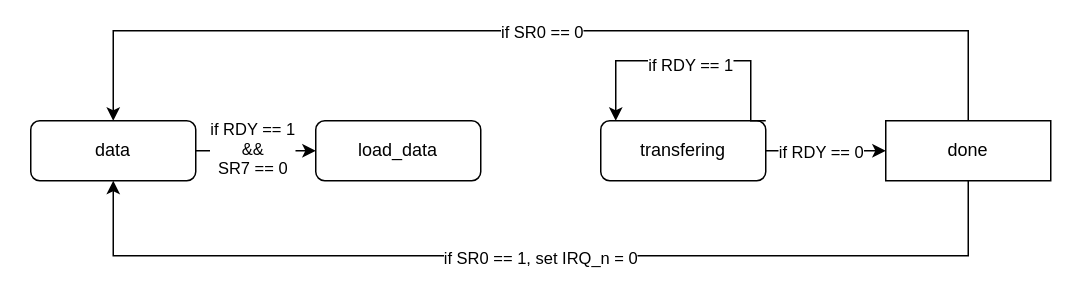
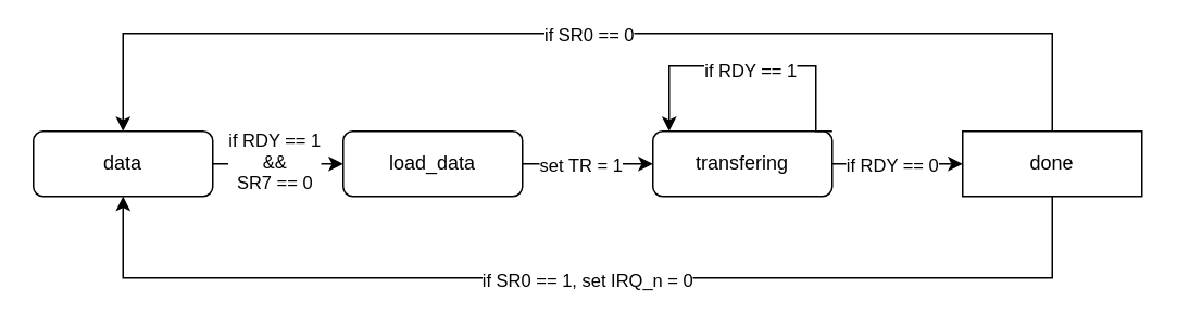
  <mxCell id="0" />
  <mxCell id="1" parent="0" />
  <mxCell id="2" value="" style="edgeStyle=orthogonalEdgeStyle;rounded=0;orthogonalLoop=1;jettySize=auto;html=1;" edge="1" parent="1" source="4" target="7"><mxGeometry relative="1" as="geometry" /></mxCell>
  <mxCell id="3" value="if RDY == 1&lt;div&gt;&amp;amp;&amp;amp;&lt;/div&gt;&lt;div&gt;SR7 == 0&lt;/div&gt;" style="edgeLabel;html=1;align=center;verticalAlign=middle;resizable=0;points=[];" vertex="1" connectable="0" parent="2"><mxGeometry x="-0.075" y="2" relative="1" as="geometry"><mxPoint as="offset" /></mxGeometry></mxCell>
  <mxCell id="4" value="data" style="rounded=1;whiteSpace=wrap;html=1;" vertex="1" parent="1"><mxGeometry x="20" y="80" width="110" height="40" as="geometry" /></mxCell>
+ <mxCell id="5" value="" style="edgeStyle=orthogonalEdgeStyle;rounded=0;orthogonalLoop=1;jettySize=auto;html=1;" edge="1" parent="1" source="7" target="10"><mxGeometry relative="1" as="geometry" /></mxCell>
+ <mxCell id="6" value="set TR = 1" style="edgeLabel;html=1;align=center;verticalAlign=middle;resizable=0;points=[];" vertex="1" connectable="0" parent="5"><mxGeometry x="-0.131" relative="1" as="geometry"><mxPoint as="offset" /></mxGeometry></mxCell>
  <mxCell id="7" value="load_data" style="rounded=1;whiteSpace=wrap;html=1;" vertex="1" parent="1"><mxGeometry x="210" y="80" width="110" height="40" as="geometry" /></mxCell>
  <mxCell id="8" value="" style="edgeStyle=orthogonalEdgeStyle;rounded=0;orthogonalLoop=1;jettySize=auto;html=1;" edge="1" parent="1" source="10" target="15"><mxGeometry relative="1" as="geometry" /></mxCell>
  <mxCell id="9" value="if RDY == 0" style="edgeLabel;html=1;align=center;verticalAlign=middle;resizable=0;points=[];" vertex="1" connectable="0" parent="8"><mxGeometry x="-0.11" relative="1" as="geometry"><mxPoint as="offset" /></mxGeometry></mxCell>
  <mxCell id="10" value="transfering" style="rounded=1;whiteSpace=wrap;html=1;" vertex="1" parent="1"><mxGeometry x="400" y="80" width="110" height="40" as="geometry" /></mxCell>
  <mxCell id="11" style="edgeStyle=orthogonalEdgeStyle;rounded=0;orthogonalLoop=1;jettySize=auto;html=1;entryX=0.5;entryY=0;entryDx=0;entryDy=0;" edge="1" parent="1" source="15" target="4"><mxGeometry relative="1" as="geometry"><Array as="points"><mxPoint x="645" y="20" /><mxPoint x="75" y="20" /></Array></mxGeometry></mxCell>
  <mxCell id="12" value="if SR0 == 0" style="edgeLabel;html=1;align=center;verticalAlign=middle;resizable=0;points=[];" vertex="1" connectable="0" parent="11"><mxGeometry x="0.001" relative="1" as="geometry"><mxPoint as="offset" /></mxGeometry></mxCell>
  <mxCell id="13" style="edgeStyle=orthogonalEdgeStyle;rounded=0;orthogonalLoop=1;jettySize=auto;html=1;entryX=0.5;entryY=1;entryDx=0;entryDy=0;" edge="1" parent="1" source="15" target="4"><mxGeometry relative="1" as="geometry"><Array as="points"><mxPoint x="645" y="170" /><mxPoint x="75" y="170" /></Array></mxGeometry></mxCell>
  <mxCell id="14" value="if SR0 == 1, set IRQ_n = 0" style="edgeLabel;html=1;align=center;verticalAlign=middle;resizable=0;points=[];" vertex="1" connectable="0" parent="13"><mxGeometry x="0.003" y="1" relative="1" as="geometry"><mxPoint as="offset" /></mxGeometry></mxCell>
  <mxCell id="15" value="done" style="whiteSpace=wrap;html=1;rounded=0;" vertex="1" parent="1"><mxGeometry x="590" y="80" width="110" height="40" as="geometry" /></mxCell>
  <mxCell id="16" style="edgeStyle=orthogonalEdgeStyle;rounded=0;orthogonalLoop=1;jettySize=auto;html=1;exitX=1;exitY=0;exitDx=0;exitDy=0;" edge="1" parent="1" source="10"><mxGeometry relative="1" as="geometry"><mxPoint x="410" y="80" as="targetPoint" /><Array as="points"><mxPoint x="500" y="80" /><mxPoint x="500" y="40" /><mxPoint x="410" y="40" /><mxPoint x="410" y="80" /></Array></mxGeometry></mxCell>
  <mxCell id="17" value="if RDY == 1" style="edgeLabel;html=1;align=center;verticalAlign=middle;resizable=0;points=[];" vertex="1" connectable="0" parent="16"><mxGeometry x="0.011" y="2" relative="1" as="geometry"><mxPoint as="offset" /></mxGeometry></mxCell>
